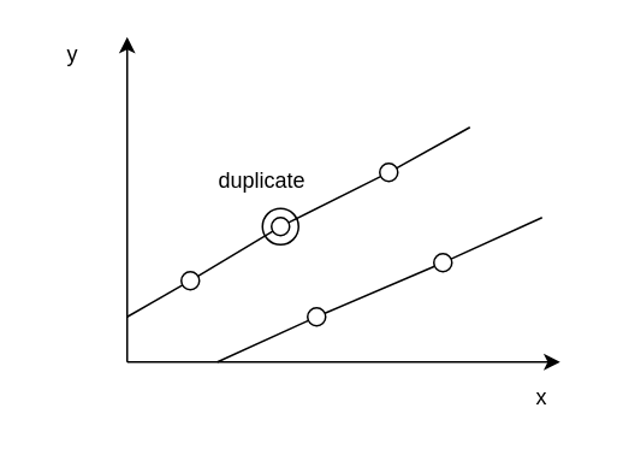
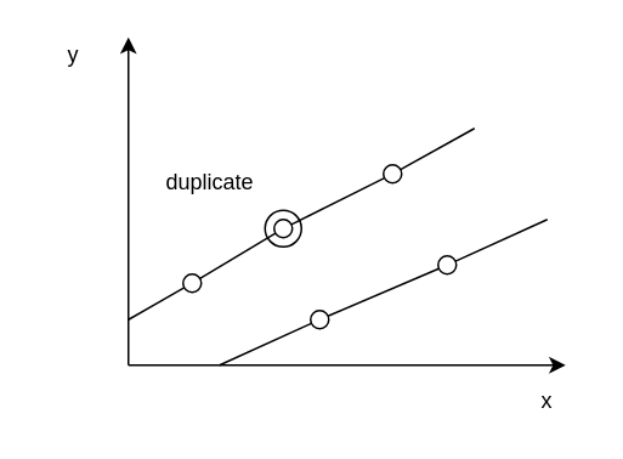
  <mxCell id="0" />
  <mxCell id="1" parent="0" />
  <mxCell id="2" value="" style="ellipse;whiteSpace=wrap;html=1;aspect=fixed;gradientColor=none;" vertex="1" parent="1"><mxGeometry x="145" y="115" width="20" height="20" as="geometry" /></mxCell>
  <mxCell id="3" value="" style="endArrow=classic;html=1;" edge="1" parent="1"><mxGeometry width="50" height="50" relative="1" as="geometry"><mxPoint x="70" y="200" as="sourcePoint" /><mxPoint x="310" y="200" as="targetPoint" /></mxGeometry></mxCell>
  <mxCell id="4" value="" style="endArrow=classic;html=1;" edge="1" parent="1"><mxGeometry width="50" height="50" relative="1" as="geometry"><mxPoint x="70" y="200" as="sourcePoint" /><mxPoint x="70" y="20" as="targetPoint" /></mxGeometry></mxCell>
  <mxCell id="5" value="" style="endArrow=none;html=1;" edge="1" parent="1" source="15"><mxGeometry width="50" height="50" relative="1" as="geometry"><mxPoint x="70" y="175" as="sourcePoint" /><mxPoint x="260" y="70" as="targetPoint" /></mxGeometry></mxCell>
  <mxCell id="6" value="" style="ellipse;whiteSpace=wrap;html=1;aspect=fixed;" vertex="1" parent="1"><mxGeometry x="100" y="150" width="10" height="10" as="geometry" /></mxCell>
  <mxCell id="7" value="" style="endArrow=none;html=1;" edge="1" parent="1" target="6"><mxGeometry width="50" height="50" relative="1" as="geometry"><mxPoint x="70" y="175" as="sourcePoint" /><mxPoint x="260" y="70" as="targetPoint" /></mxGeometry></mxCell>
  <mxCell id="8" value="" style="ellipse;whiteSpace=wrap;html=1;aspect=fixed;" vertex="1" parent="1"><mxGeometry x="150" y="120" width="10" height="10" as="geometry" /></mxCell>
  <mxCell id="9" value="" style="endArrow=none;html=1;" edge="1" parent="1" source="6" target="8"><mxGeometry width="50" height="50" relative="1" as="geometry"><mxPoint x="109.384" y="152.596" as="sourcePoint" /><mxPoint x="260" y="70" as="targetPoint" /></mxGeometry></mxCell>
  <mxCell id="10" value="" style="endArrow=none;html=1;" edge="1" parent="1" source="13"><mxGeometry width="50" height="50" relative="1" as="geometry"><mxPoint x="120" y="200" as="sourcePoint" /><mxPoint x="300" y="120" as="targetPoint" /></mxGeometry></mxCell>
  <mxCell id="11" value="" style="ellipse;whiteSpace=wrap;html=1;aspect=fixed;" vertex="1" parent="1"><mxGeometry x="170" y="170" width="10" height="10" as="geometry" /></mxCell>
  <mxCell id="12" value="" style="endArrow=none;html=1;" edge="1" parent="1" target="11"><mxGeometry width="50" height="50" relative="1" as="geometry"><mxPoint x="120" y="200" as="sourcePoint" /><mxPoint x="290" y="120" as="targetPoint" /></mxGeometry></mxCell>
  <mxCell id="13" value="" style="ellipse;whiteSpace=wrap;html=1;aspect=fixed;" vertex="1" parent="1"><mxGeometry x="240" y="140" width="10" height="10" as="geometry" /></mxCell>
  <mxCell id="14" value="" style="endArrow=none;html=1;" edge="1" parent="1" source="11" target="13"><mxGeometry width="50" height="50" relative="1" as="geometry"><mxPoint x="179.511" y="172.843" as="sourcePoint" /><mxPoint x="290" y="120" as="targetPoint" /></mxGeometry></mxCell>
  <mxCell id="15" value="" style="ellipse;whiteSpace=wrap;html=1;aspect=fixed;" vertex="1" parent="1"><mxGeometry x="210" y="90" width="10" height="10" as="geometry" /></mxCell>
  <mxCell id="16" value="" style="endArrow=none;html=1;" edge="1" parent="1" source="8" target="15"><mxGeometry width="50" height="50" relative="1" as="geometry"><mxPoint x="159.429" y="122.68" as="sourcePoint" /><mxPoint x="260" y="70" as="targetPoint" /></mxGeometry></mxCell>
- <mxCell id="17" value="duplicate" style="text;html=1;strokeColor=none;fillColor=none;align=center;verticalAlign=middle;whiteSpace=wrap;rounded=0;" vertex="1" parent="1"><mxGeometry x="125" y="90" width="40" height="20" as="geometry" /></mxCell>
+ <mxCell id="17" value="duplicate" style="text;html=1;strokeColor=none;fillColor=none;align=center;verticalAlign=middle;whiteSpace=wrap;rounded=0;" vertex="1" parent="1"><mxGeometry x="95" y="90" width="40" height="20" as="geometry" /></mxCell>
  <mxCell id="18" value="x" style="text;html=1;strokeColor=none;fillColor=none;align=center;verticalAlign=middle;whiteSpace=wrap;rounded=0;" vertex="1" parent="1"><mxGeometry x="280" y="210" width="40" height="20" as="geometry" /></mxCell>
  <mxCell id="19" value="y" style="text;html=1;strokeColor=none;fillColor=none;align=center;verticalAlign=middle;whiteSpace=wrap;rounded=0;" vertex="1" parent="1"><mxGeometry x="20" y="20" width="40" height="20" as="geometry" /></mxCell>
